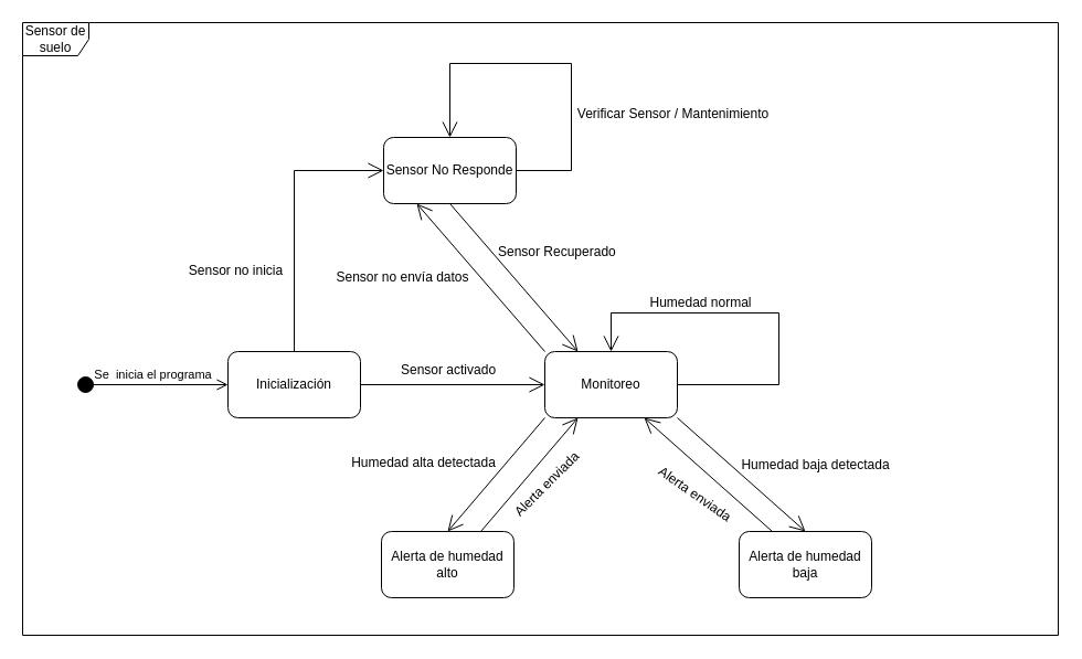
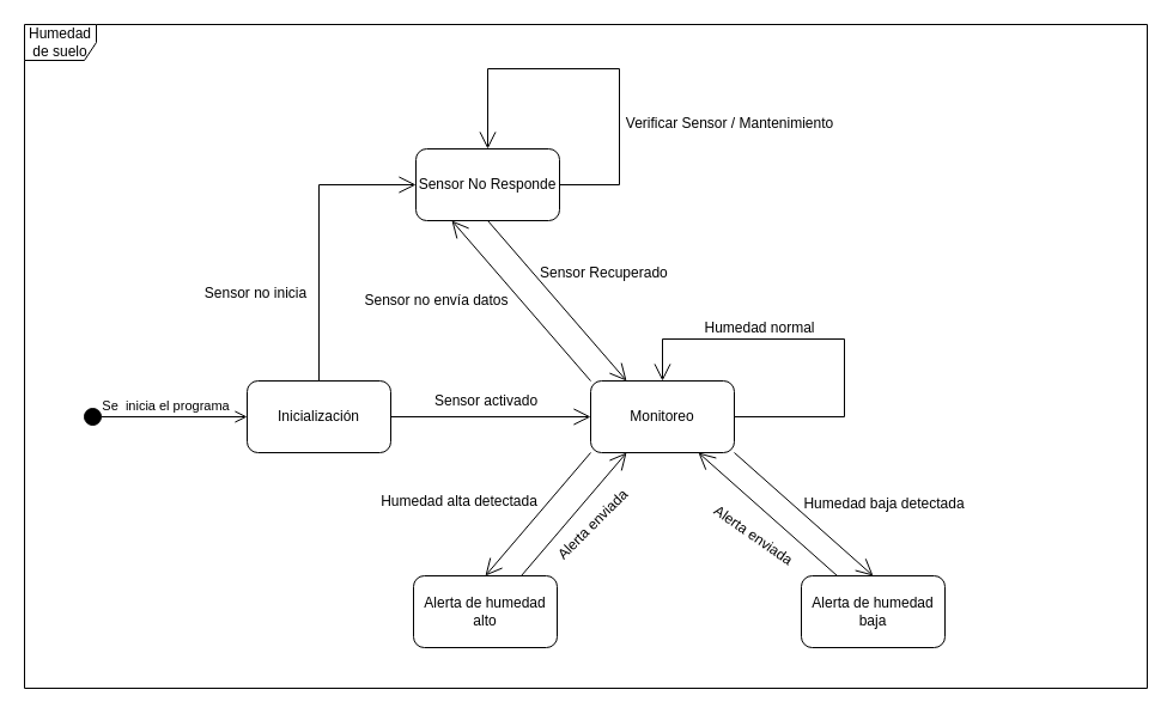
  <mxCell id="0" />
  <mxCell id="1" parent="0" />
  <mxCell id="2" value="Inicialización" style="rounded=1;whiteSpace=wrap;html=1;" parent="1" vertex="1"><mxGeometry x="206" y="318" width="120" height="60" as="geometry" /></mxCell>
  <mxCell id="3" value="Monitoreo" style="rounded=1;whiteSpace=wrap;html=1;" parent="1" vertex="1"><mxGeometry x="493" y="318" width="120" height="60" as="geometry" /></mxCell>
  <mxCell id="4" value="" style="endArrow=open;endFill=1;endSize=12;html=1;rounded=0;exitX=1;exitY=0.5;exitDx=0;exitDy=0;entryX=0;entryY=0.5;entryDx=0;entryDy=0;" parent="1" source="2" target="3" edge="1"><mxGeometry width="160" relative="1" as="geometry"><mxPoint x="333" y="350" as="sourcePoint" /><mxPoint x="493" y="350" as="targetPoint" /></mxGeometry></mxCell>
  <mxCell id="5" value="Sensor activado" style="text;whiteSpace=wrap;html=1;" parent="1" vertex="1"><mxGeometry x="361" y="321" width="114" height="36" as="geometry" /></mxCell>
  <mxCell id="6" value="Alerta de humedad alto" style="rounded=1;whiteSpace=wrap;html=1;" parent="1" vertex="1"><mxGeometry x="345" y="481" width="120" height="60" as="geometry" /></mxCell>
  <mxCell id="7" value="Alerta de humedad baja" style="rounded=1;whiteSpace=wrap;html=1;" parent="1" vertex="1"><mxGeometry x="669" y="481" width="120" height="60" as="geometry" /></mxCell>
  <mxCell id="8" value="Se&amp;nbsp; inicia el programa" style="html=1;verticalAlign=bottom;startArrow=circle;startFill=1;endArrow=open;startSize=6;endSize=8;edgeStyle=elbowEdgeStyle;elbow=vertical;curved=0;rounded=0;entryX=0;entryY=0.5;entryDx=0;entryDy=0;" edge="1" parent="1" target="2"><mxGeometry width="80" relative="1" as="geometry"><mxPoint x="69" y="348" as="sourcePoint" /><mxPoint x="168" y="350" as="targetPoint" /></mxGeometry></mxCell>
  <mxCell id="9" value="" style="endArrow=open;endFill=1;endSize=12;html=1;rounded=0;exitX=1;exitY=0.5;exitDx=0;exitDy=0;entryX=0.5;entryY=0;entryDx=0;entryDy=0;" edge="1" parent="1" source="3" target="3"><mxGeometry width="160" relative="1" as="geometry"><mxPoint x="631" y="347.5" as="sourcePoint" /><mxPoint x="423" y="276" as="targetPoint" /><Array as="points"><mxPoint x="705" y="348" /><mxPoint x="705" y="283" /><mxPoint x="553" y="283" /></Array></mxGeometry></mxCell>
  <mxCell id="10" value="Humedad normal" style="text;html=1;align=center;verticalAlign=middle;resizable=0;points=[];autosize=1;strokeColor=none;fillColor=none;" vertex="1" parent="1"><mxGeometry x="579" y="261" width="110" height="26" as="geometry" /></mxCell>
  <mxCell id="11" value="Humedad baja detectada" style="text;html=1;align=center;verticalAlign=middle;resizable=0;points=[];autosize=1;strokeColor=none;fillColor=none;" vertex="1" parent="1"><mxGeometry x="662" y="408" width="152" height="26" as="geometry" /></mxCell>
  <mxCell id="12" value="Humedad alta detectada" style="text;html=1;align=center;verticalAlign=middle;resizable=0;points=[];autosize=1;strokeColor=none;fillColor=none;" vertex="1" parent="1"><mxGeometry x="308" y="406" width="149" height="26" as="geometry" /></mxCell>
  <mxCell id="13" value="Alerta enviada" style="text;html=1;align=center;verticalAlign=middle;resizable=0;points=[];autosize=1;strokeColor=none;fillColor=none;rotation=35;" vertex="1" parent="1"><mxGeometry x="581" y="434" width="95" height="26" as="geometry" /></mxCell>
  <mxCell id="14" value="" style="endArrow=open;endFill=1;endSize=12;html=1;rounded=0;exitX=1;exitY=1;exitDx=0;exitDy=0;entryX=0.5;entryY=0;entryDx=0;entryDy=0;" edge="1" parent="1" source="3" target="7"><mxGeometry width="160" relative="1" as="geometry"><mxPoint x="464" y="484" as="sourcePoint" /><mxPoint x="624" y="484" as="targetPoint" /></mxGeometry></mxCell>
  <mxCell id="15" value="" style="endArrow=open;endFill=1;endSize=12;html=1;rounded=0;exitX=0;exitY=1;exitDx=0;exitDy=0;entryX=0.5;entryY=0;entryDx=0;entryDy=0;" edge="1" parent="1" source="3" target="6"><mxGeometry width="160" relative="1" as="geometry"><mxPoint x="340" y="451" as="sourcePoint" /><mxPoint x="500" y="451" as="targetPoint" /></mxGeometry></mxCell>
  <mxCell id="16" value="" style="endArrow=open;endFill=1;endSize=12;html=1;rounded=0;exitX=0.75;exitY=0;exitDx=0;exitDy=0;entryX=0.25;entryY=1;entryDx=0;entryDy=0;" edge="1" parent="1" source="6" target="3"><mxGeometry width="160" relative="1" as="geometry"><mxPoint x="496" y="496" as="sourcePoint" /><mxPoint x="656" y="496" as="targetPoint" /></mxGeometry></mxCell>
  <mxCell id="17" value="" style="endArrow=open;endFill=1;endSize=12;html=1;rounded=0;entryX=0.75;entryY=1;entryDx=0;entryDy=0;exitX=0.25;exitY=0;exitDx=0;exitDy=0;" edge="1" parent="1" source="7" target="3"><mxGeometry width="160" relative="1" as="geometry"><mxPoint x="503" y="481" as="sourcePoint" /><mxPoint x="663" y="481" as="targetPoint" /></mxGeometry></mxCell>
  <mxCell id="18" value="Alerta enviada" style="text;html=1;align=center;verticalAlign=middle;resizable=0;points=[];autosize=1;strokeColor=none;fillColor=none;rotation=-45;" vertex="1" parent="1"><mxGeometry x="447" y="426" width="95" height="26" as="geometry" /></mxCell>
  <mxCell id="19" value="Sensor No Responde" style="rounded=1;whiteSpace=wrap;html=1;" vertex="1" parent="1"><mxGeometry x="347" y="124" width="120" height="60" as="geometry" /></mxCell>
  <mxCell id="20" value="" style="endArrow=open;endFill=1;endSize=12;html=1;rounded=0;entryX=0.25;entryY=1;entryDx=0;entryDy=0;exitX=0;exitY=0;exitDx=0;exitDy=0;" edge="1" parent="1" source="3" target="19"><mxGeometry width="160" relative="1" as="geometry"><mxPoint x="491" y="316" as="sourcePoint" /><mxPoint x="274" y="196" as="targetPoint" /><Array as="points" /></mxGeometry></mxCell>
  <mxCell id="21" value="Sensor no envía datos" style="text;html=1;align=center;verticalAlign=middle;resizable=0;points=[];autosize=1;strokeColor=none;fillColor=none;" vertex="1" parent="1"><mxGeometry x="295" y="238" width="138" height="26" as="geometry" /></mxCell>
  <mxCell id="22" value="" style="endArrow=open;endFill=1;endSize=12;html=1;rounded=0;exitX=1;exitY=0.5;exitDx=0;exitDy=0;entryX=0.5;entryY=0;entryDx=0;entryDy=0;" edge="1" parent="1" source="19" target="19"><mxGeometry width="160" relative="1" as="geometry"><mxPoint x="485" y="152" as="sourcePoint" /><mxPoint x="645" y="152" as="targetPoint" /><Array as="points"><mxPoint x="517" y="154" /><mxPoint x="517" y="57" /><mxPoint x="407" y="57" /></Array></mxGeometry></mxCell>
  <mxCell id="23" value="Verificar Sensor / Mantenimiento" style="text;html=1;align=center;verticalAlign=middle;resizable=0;points=[];autosize=1;strokeColor=none;fillColor=none;" vertex="1" parent="1"><mxGeometry x="513" y="90" width="191" height="26" as="geometry" /></mxCell>
  <mxCell id="24" value="" style="endArrow=open;endFill=1;endSize=12;html=1;rounded=0;exitX=0.5;exitY=1;exitDx=0;exitDy=0;entryX=0.25;entryY=0;entryDx=0;entryDy=0;" edge="1" parent="1" source="19" target="3"><mxGeometry width="160" relative="1" as="geometry"><mxPoint x="443" y="217" as="sourcePoint" /><mxPoint x="603" y="217" as="targetPoint" /></mxGeometry></mxCell>
  <mxCell id="25" value="Sensor Recuperado" style="text;whiteSpace=wrap;html=1;" vertex="1" parent="1"><mxGeometry x="449" y="214" width="135" height="36" as="geometry" /></mxCell>
  <mxCell id="26" value="" style="endArrow=open;endFill=1;endSize=12;html=1;rounded=0;entryX=0;entryY=0.5;entryDx=0;entryDy=0;" edge="1" parent="1" source="2" target="19"><mxGeometry width="160" relative="1" as="geometry"><mxPoint x="266" y="158" as="sourcePoint" /><mxPoint x="266" y="158" as="targetPoint" /><Array as="points"><mxPoint x="266" y="154" /></Array></mxGeometry></mxCell>
  <mxCell id="27" value="Sensor no inicia" style="text;html=1;align=center;verticalAlign=middle;resizable=0;points=[];autosize=1;strokeColor=none;fillColor=none;" vertex="1" parent="1"><mxGeometry x="161" y="232" width="103" height="26" as="geometry" /></mxCell>
- <mxCell id="28" value="Sensor de suelo" style="shape=umlFrame;whiteSpace=wrap;html=1;pointerEvents=0;" vertex="1" parent="1"><mxGeometry x="20" y="20" width="938" height="555" as="geometry" /></mxCell>
+ <mxCell id="28" value="Humedad de suelo" style="shape=umlFrame;whiteSpace=wrap;html=1;pointerEvents=0;" vertex="1" parent="1"><mxGeometry x="20" y="20" width="938" height="555" as="geometry" /></mxCell>
